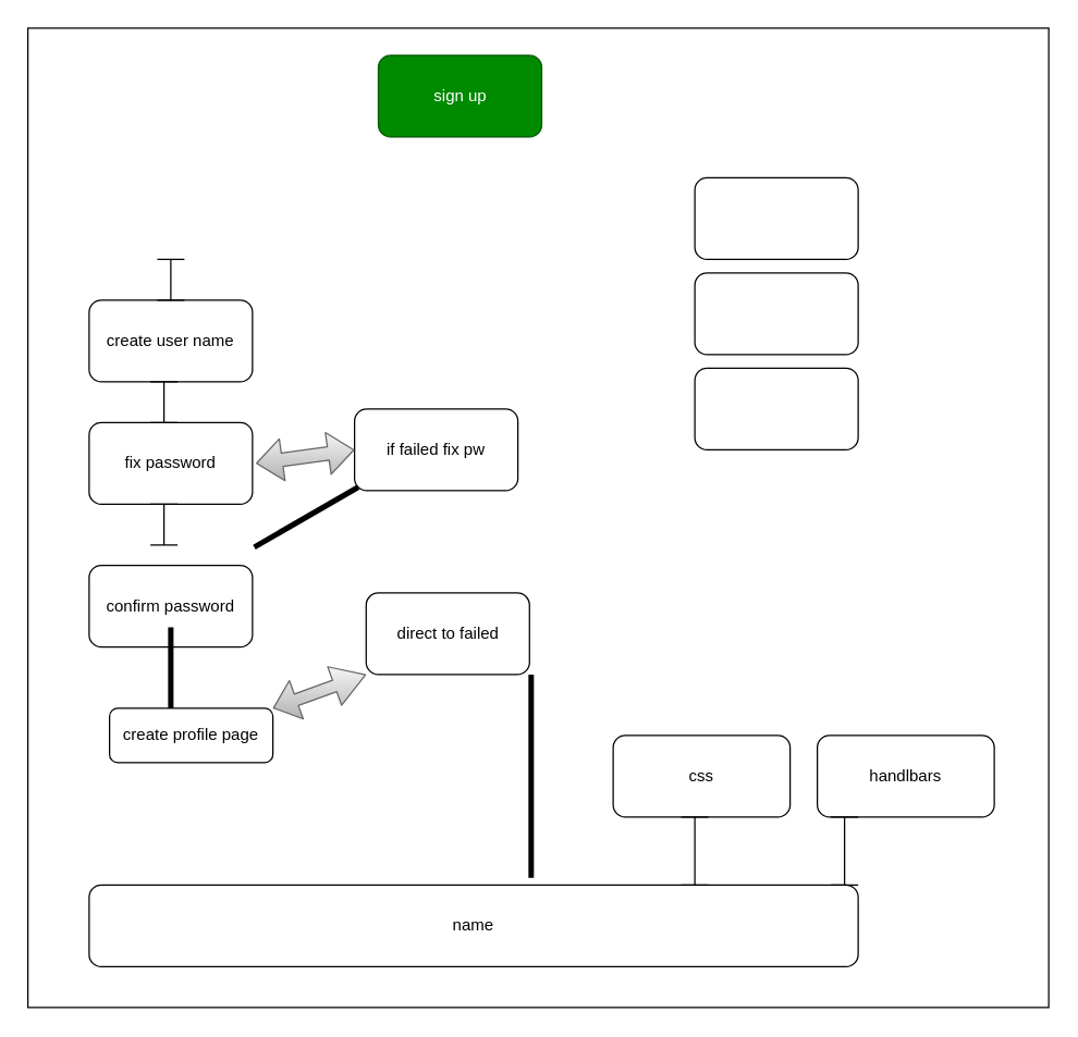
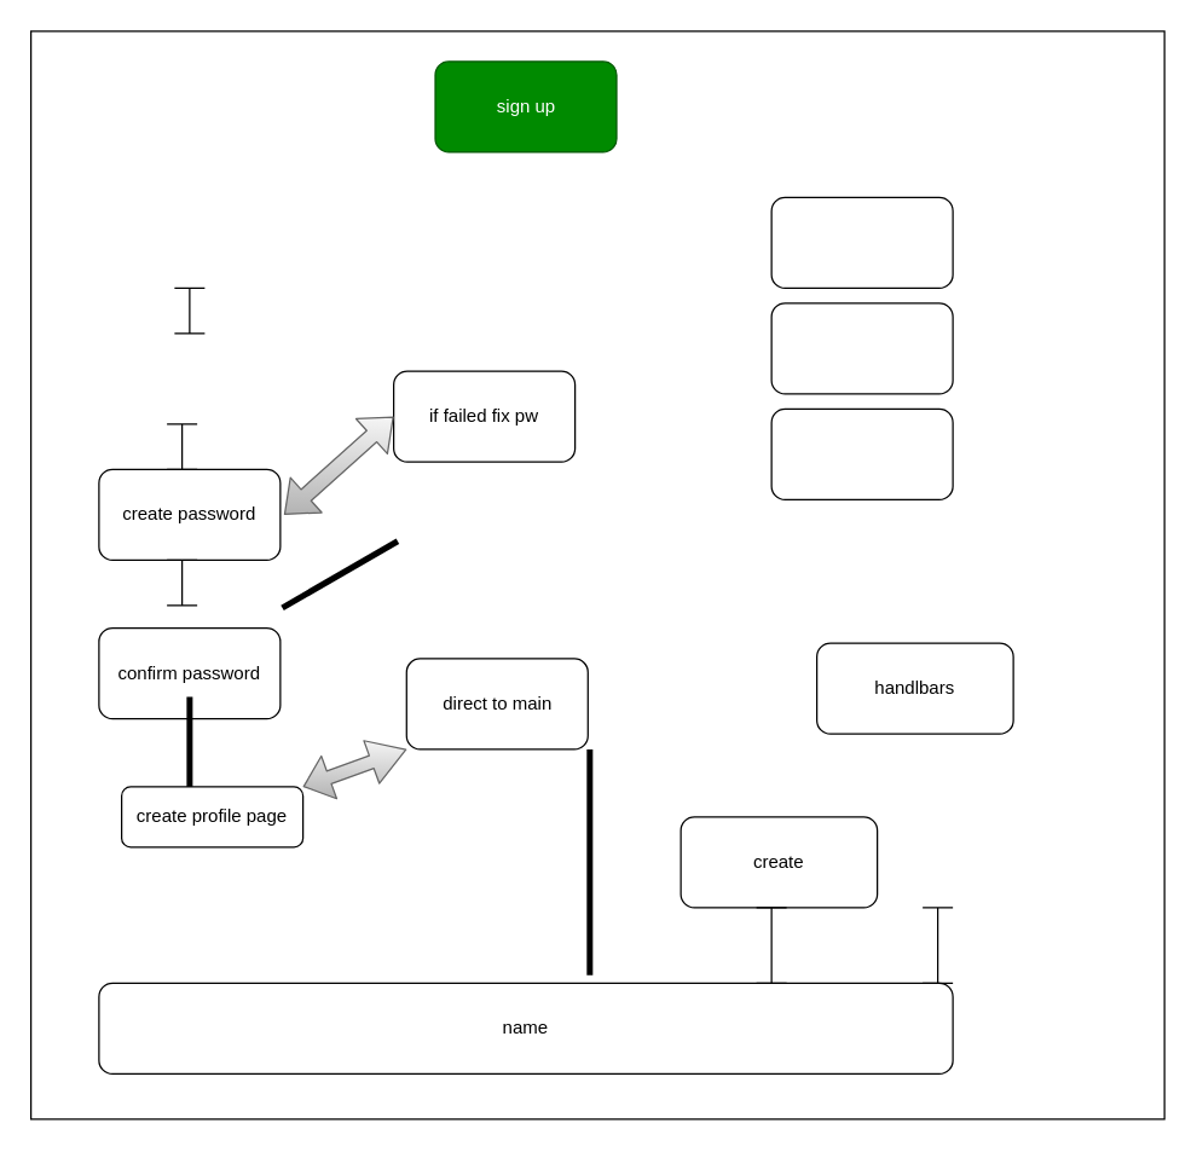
  <mxCell id="0" />
  <mxCell id="1" parent="0" />
  <mxCell id="2" value="" style="rounded=0;whiteSpace=wrap;html=1;fontSize=13;" vertex="1" parent="1"><mxGeometry x="20" y="20" width="750" height="720" as="geometry" /></mxCell>
  <mxCell id="3" value="name" style="rounded=1;whiteSpace=wrap;html=1;" vertex="1" parent="1"><mxGeometry x="65" y="650" width="565" height="60" as="geometry" /></mxCell>
- <mxCell id="4" value="handlbars" style="rounded=1;whiteSpace=wrap;html=1;" vertex="1" parent="1"><mxGeometry x="600" y="540" width="130" height="60" as="geometry" /></mxCell>
+ <mxCell id="4" value="handlbars" style="rounded=1;whiteSpace=wrap;html=1;" vertex="1" parent="1"><mxGeometry x="540" y="425" width="130" height="60" as="geometry" /></mxCell>
  <mxCell id="5" value="" style="shape=crossbar;whiteSpace=wrap;html=1;rounded=1;direction=south;" vertex="1" parent="1"><mxGeometry x="610" y="600" width="20" height="50" as="geometry" /></mxCell>
- <mxCell id="6" value="css" style="rounded=1;whiteSpace=wrap;html=1;" vertex="1" parent="1"><mxGeometry x="450" y="540" width="130" height="60" as="geometry" /></mxCell>
+ <mxCell id="6" value="create" style="rounded=1;whiteSpace=wrap;html=1;" vertex="1" parent="1"><mxGeometry x="450" y="540" width="130" height="60" as="geometry" /></mxCell>
  <mxCell id="7" value="" style="shape=crossbar;whiteSpace=wrap;html=1;rounded=1;direction=south;" vertex="1" parent="1"><mxGeometry x="500" y="600" width="20" height="50" as="geometry" /></mxCell>
  <mxCell id="8" value="create profile page" style="rounded=1;whiteSpace=wrap;html=1;" vertex="1" parent="1"><mxGeometry x="80" y="520" width="120" height="40" as="geometry" /></mxCell>
- <mxCell id="9" value="direct to failed" style="rounded=1;whiteSpace=wrap;html=1;" vertex="1" parent="1"><mxGeometry x="268.53" y="435.25" width="120" height="60" as="geometry" /></mxCell>
- <mxCell id="10" value="if failed fix pw" style="rounded=1;whiteSpace=wrap;html=1;" vertex="1" parent="1"><mxGeometry x="260" y="300" width="120" height="60" as="geometry" /></mxCell>
+ <mxCell id="9" value="direct to main" style="rounded=1;whiteSpace=wrap;html=1;" vertex="1" parent="1"><mxGeometry x="268.53" y="435.25" width="120" height="60" as="geometry" /></mxCell>
+ <mxCell id="10" value="if failed fix pw" style="rounded=1;whiteSpace=wrap;html=1;" vertex="1" parent="1"><mxGeometry x="260" y="245" width="120" height="60" as="geometry" /></mxCell>
  <mxCell id="11" value="" style="rounded=1;whiteSpace=wrap;html=1;" vertex="1" parent="1"><mxGeometry x="510" y="270" width="120" height="60" as="geometry" /></mxCell>
  <mxCell id="12" value="" style="rounded=1;whiteSpace=wrap;html=1;" vertex="1" parent="1"><mxGeometry x="510" y="200" width="120" height="60" as="geometry" /></mxCell>
  <mxCell id="13" value="" style="rounded=1;whiteSpace=wrap;html=1;" vertex="1" parent="1"><mxGeometry x="510" y="130" width="120" height="60" as="geometry" /></mxCell>
- <mxCell id="14" value="fix password" style="rounded=1;whiteSpace=wrap;html=1;" vertex="1" parent="1"><mxGeometry x="65" y="310" width="120" height="60" as="geometry" /></mxCell>
+ <mxCell id="14" value="create password" style="rounded=1;whiteSpace=wrap;html=1;" vertex="1" parent="1"><mxGeometry x="65" y="310" width="120" height="60" as="geometry" /></mxCell>
  <mxCell id="15" value="confirm password" style="rounded=1;whiteSpace=wrap;html=1;" vertex="1" parent="1"><mxGeometry x="65" y="415" width="120" height="60" as="geometry" /></mxCell>
- <mxCell id="16" value="create user name" style="rounded=1;whiteSpace=wrap;html=1;" vertex="1" parent="1"><mxGeometry x="65" y="220" width="120" height="60" as="geometry" /></mxCell>
- <mxCell id="17" value="sign up" style="rounded=1;whiteSpace=wrap;html=1;fillColor=#008a00;fontColor=#ffffff;strokeColor=#005700;" vertex="1" parent="1"><mxGeometry x="277.5" y="40" width="120" height="60" as="geometry" /></mxCell>
+ <mxCell id="17" value="sign up" style="rounded=1;whiteSpace=wrap;html=1;fillColor=#008a00;fontColor=#ffffff;strokeColor=#005700;" vertex="1" parent="1"><mxGeometry x="287.5" y="40" width="120" height="60" as="geometry" /></mxCell>
  <mxCell id="18" value="" style="shape=crossbar;whiteSpace=wrap;html=1;rounded=1;direction=south;" vertex="1" parent="1"><mxGeometry x="115" y="190" width="20" height="30" as="geometry" /></mxCell>
  <mxCell id="19" value="" style="shape=crossbar;whiteSpace=wrap;html=1;rounded=1;direction=south;" vertex="1" parent="1"><mxGeometry x="110" y="280" width="20" height="30" as="geometry" /></mxCell>
  <mxCell id="20" value="" style="shape=crossbar;whiteSpace=wrap;html=1;rounded=1;direction=south;" vertex="1" parent="1"><mxGeometry x="110" y="370" width="20" height="30" as="geometry" /></mxCell>
  <mxCell id="21" value="" style="line;strokeWidth=4;html=1;perimeter=backbonePerimeter;points=[];outlineConnect=0;fontSize=13;rotation=-30;" vertex="1" parent="1"><mxGeometry x="180.43" y="374.53" width="88.1" height="10" as="geometry" /></mxCell>
  <mxCell id="22" value="" style="line;strokeWidth=4;html=1;perimeter=backbonePerimeter;points=[];outlineConnect=0;fontSize=13;rotation=-90;" vertex="1" parent="1"><mxGeometry x="95.24" y="485.25" width="59.52" height="10" as="geometry" /></mxCell>
  <mxCell id="23" value="" style="shape=flexArrow;endArrow=classic;startArrow=classic;html=1;fontSize=13;entryX=0;entryY=0.5;entryDx=0;entryDy=0;fillColor=#f5f5f5;gradientColor=#b3b3b3;strokeColor=#666666;" edge="1" parent="1" target="10"><mxGeometry width="100" height="100" relative="1" as="geometry"><mxPoint x="187.5" y="340" as="sourcePoint" /><mxPoint x="250" y="280" as="targetPoint" /></mxGeometry></mxCell>
  <mxCell id="24" value="" style="shape=flexArrow;endArrow=classic;startArrow=classic;html=1;fontSize=13;entryX=0;entryY=0.5;entryDx=0;entryDy=0;fillColor=#f5f5f5;gradientColor=#b3b3b3;strokeColor=#666666;width=9;endSize=7.71;startSize=5.6;exitX=1;exitY=0;exitDx=0;exitDy=0;" edge="1" parent="1" source="8"><mxGeometry width="100" height="100" relative="1" as="geometry"><mxPoint x="196.03" y="505.25" as="sourcePoint" /><mxPoint x="268.53" y="495.25" as="targetPoint" /></mxGeometry></mxCell>
  <mxCell id="25" value="" style="line;strokeWidth=4;html=1;perimeter=backbonePerimeter;points=[];outlineConnect=0;fontSize=13;rotation=-90;" vertex="1" parent="1"><mxGeometry x="315" y="565" width="149.52" height="10" as="geometry" /></mxCell>
